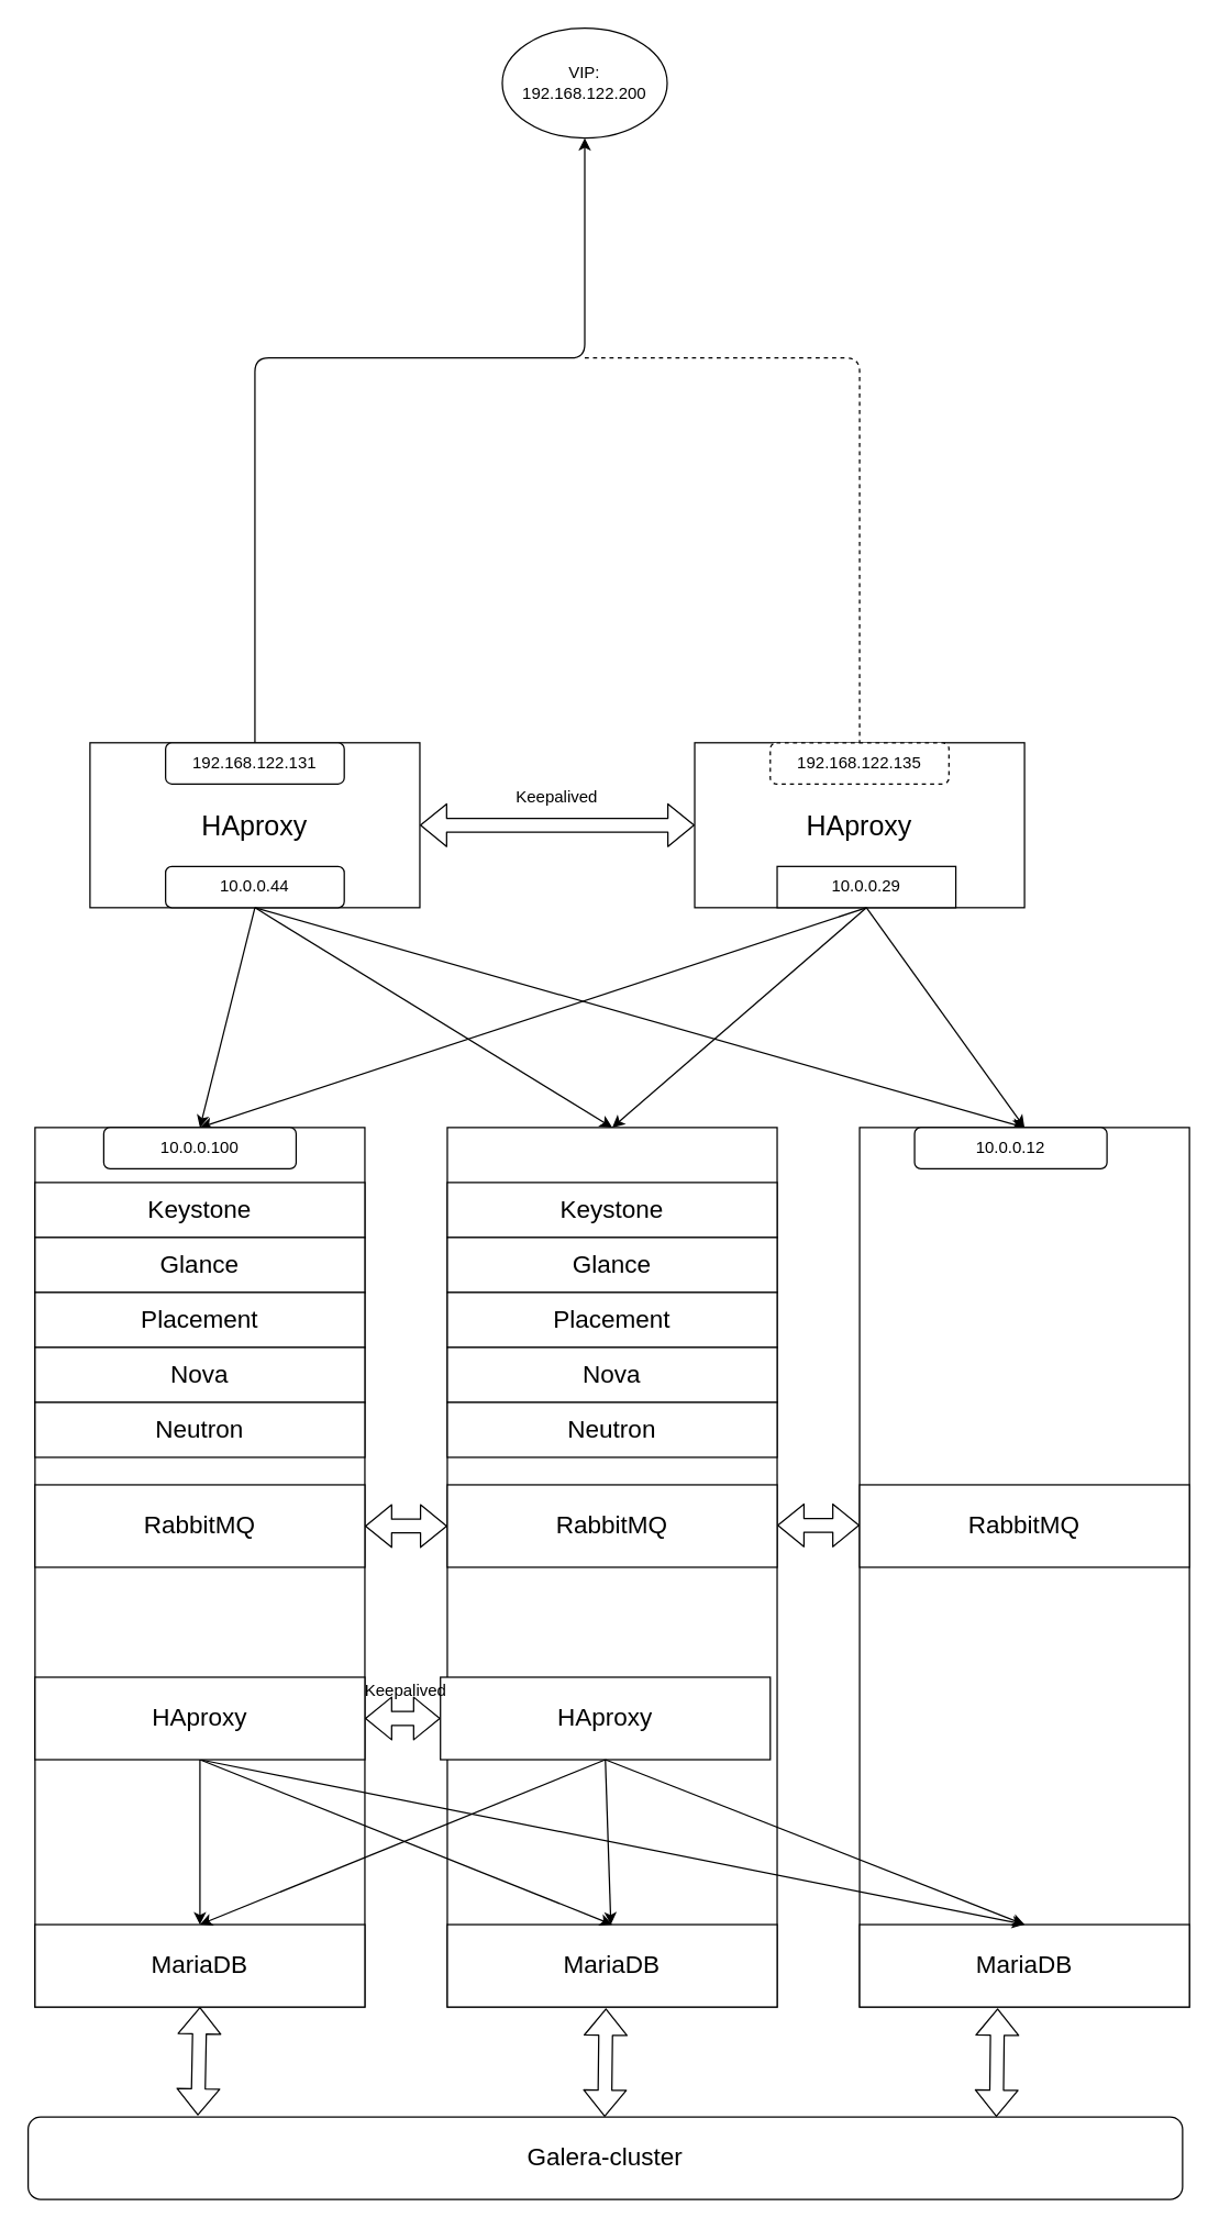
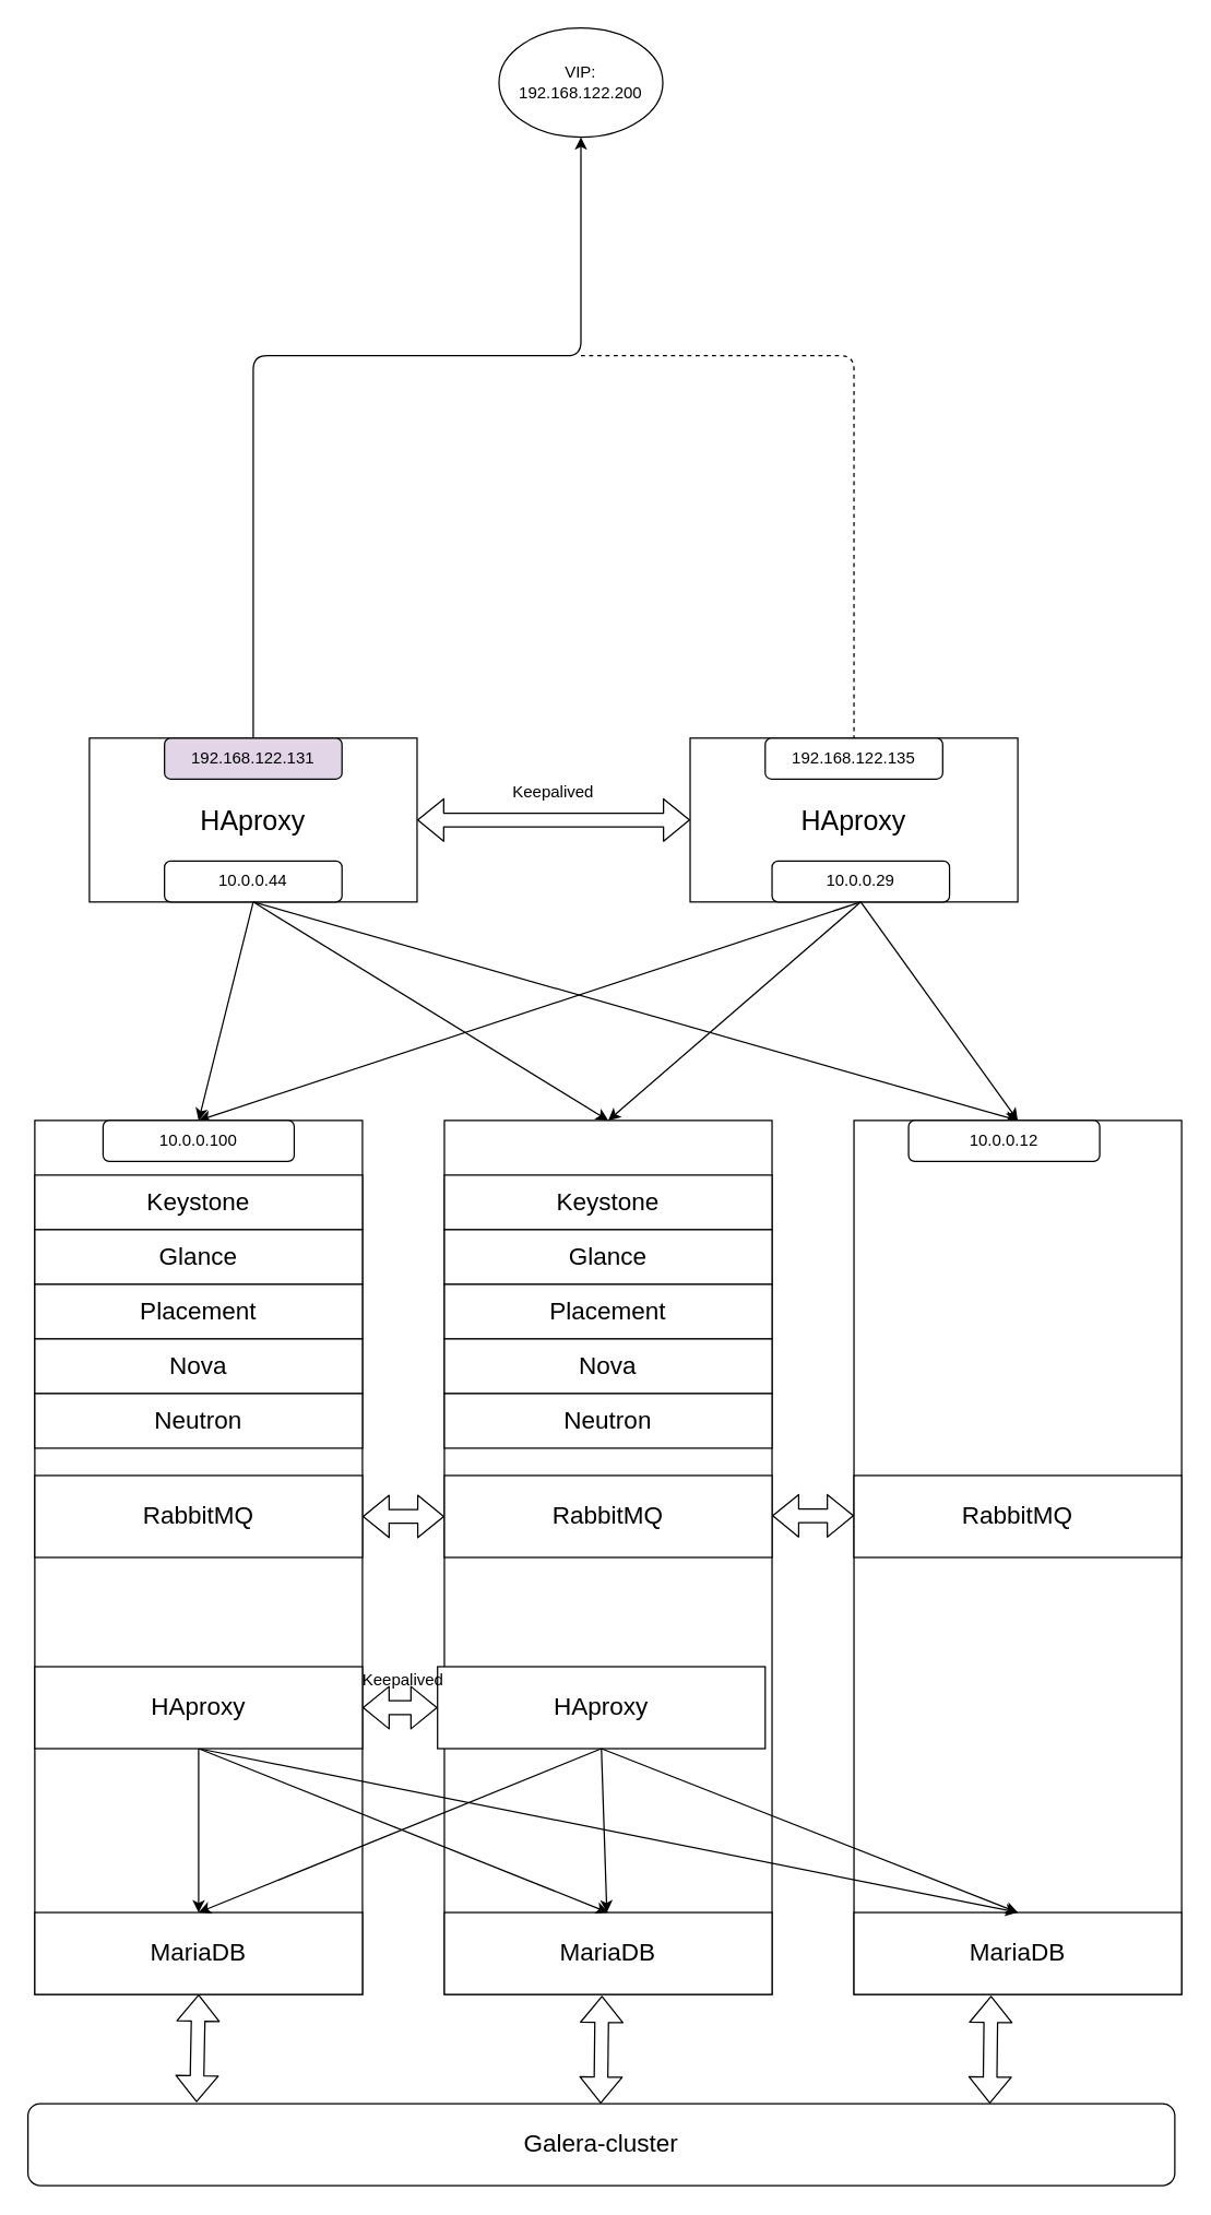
  <mxCell id="0" />
  <mxCell id="1" parent="0" />
  <mxCell id="2" value="&lt;font style=&quot;font-size: 20px&quot;&gt;HAproxy&lt;/font&gt;" style="rounded=0;whiteSpace=wrap;html=1;" vertex="1" parent="1"><mxGeometry x="65" y="540" width="240" height="120" as="geometry" /></mxCell>
  <mxCell id="3" value="&lt;font style=&quot;font-size: 20px&quot;&gt;HAproxy&lt;/font&gt;" style="rounded=0;whiteSpace=wrap;html=1;" vertex="1" parent="1"><mxGeometry x="505" y="540" width="240" height="120" as="geometry" /></mxCell>
- <mxCell id="4" value="192.168.122.131" style="rounded=1;whiteSpace=wrap;html=1;" vertex="1" parent="1"><mxGeometry x="120" y="540" width="130" height="30" as="geometry" /></mxCell>
- <mxCell id="5" value="192.168.122.135" style="rounded=1;whiteSpace=wrap;html=1;dashed=1;" vertex="1" parent="1"><mxGeometry x="560" y="540" width="130" height="30" as="geometry" /></mxCell>
+ <mxCell id="4" value="192.168.122.131" style="rounded=1;whiteSpace=wrap;html=1;fillColor=#e1d5e7;" vertex="1" parent="1"><mxGeometry x="120" y="540" width="130" height="30" as="geometry" /></mxCell>
+ <mxCell id="5" value="192.168.122.135" style="rounded=1;whiteSpace=wrap;html=1;" vertex="1" parent="1"><mxGeometry x="560" y="540" width="130" height="30" as="geometry" /></mxCell>
  <mxCell id="6" value="" style="shape=flexArrow;endArrow=classic;startArrow=classic;html=1;exitX=1;exitY=0.5;exitDx=0;exitDy=0;entryX=0;entryY=0.5;entryDx=0;entryDy=0;" edge="1" parent="1" source="2" target="3"><mxGeometry width="50" height="50" relative="1" as="geometry"><mxPoint x="385" y="770" as="sourcePoint" /><mxPoint x="435" y="720" as="targetPoint" /></mxGeometry></mxCell>
  <mxCell id="7" value="&lt;div&gt;Keepalived&lt;/div&gt;" style="text;html=1;strokeColor=none;fillColor=none;align=center;verticalAlign=middle;whiteSpace=wrap;rounded=0;" vertex="1" parent="1"><mxGeometry x="315" y="570" width="180" height="20" as="geometry" /></mxCell>
  <mxCell id="8" value="" style="endArrow=classic;html=1;exitX=0.5;exitY=0;exitDx=0;exitDy=0;" edge="1" parent="1" source="4"><mxGeometry width="50" height="50" relative="1" as="geometry"><mxPoint x="385" y="690" as="sourcePoint" /><mxPoint x="425" y="100" as="targetPoint" /><Array as="points"><mxPoint x="185" y="260" /><mxPoint x="425" y="260" /></Array></mxGeometry></mxCell>
  <mxCell id="9" value="" style="endArrow=none;dashed=1;html=1;entryX=0.5;entryY=0;entryDx=0;entryDy=0;" edge="1" parent="1" target="5"><mxGeometry width="50" height="50" relative="1" as="geometry"><mxPoint x="425" y="260" as="sourcePoint" /><mxPoint x="435" y="390" as="targetPoint" /><Array as="points"><mxPoint x="625" y="260" /></Array></mxGeometry></mxCell>
  <mxCell id="10" value="VIP:&lt;br&gt;192.168.122.200" style="ellipse;whiteSpace=wrap;html=1;" vertex="1" parent="1"><mxGeometry x="365" y="20" width="120" height="80" as="geometry" /></mxCell>
  <mxCell id="11" value="10.0.0.44" style="rounded=1;whiteSpace=wrap;html=1;" vertex="1" parent="1"><mxGeometry x="120" y="630" width="130" height="30" as="geometry" /></mxCell>
- <mxCell id="12" value="10.0.0.29" style="whiteSpace=wrap;html=1;rounded=0;" vertex="1" parent="1"><mxGeometry x="565" y="630" width="130" height="30" as="geometry" /></mxCell>
+ <mxCell id="12" value="10.0.0.29" style="rounded=1;whiteSpace=wrap;html=1;" vertex="1" parent="1"><mxGeometry x="565" y="630" width="130" height="30" as="geometry" /></mxCell>
  <mxCell id="13" value="" style="rounded=0;whiteSpace=wrap;html=1;" vertex="1" parent="1"><mxGeometry x="25" y="820" width="240" height="640" as="geometry" /></mxCell>
  <mxCell id="14" value="" style="rounded=0;whiteSpace=wrap;html=1;" vertex="1" parent="1"><mxGeometry x="325" y="820" width="240" height="640" as="geometry" /></mxCell>
  <mxCell id="15" value="" style="rounded=0;whiteSpace=wrap;html=1;" vertex="1" parent="1"><mxGeometry x="625" y="820" width="240" height="640" as="geometry" /></mxCell>
  <mxCell id="16" value="" style="endArrow=classic;html=1;exitX=0.5;exitY=1;exitDx=0;exitDy=0;entryX=0.5;entryY=0;entryDx=0;entryDy=0;" edge="1" parent="1" source="11" target="13"><mxGeometry width="50" height="50" relative="1" as="geometry"><mxPoint x="385" y="810" as="sourcePoint" /><mxPoint x="435" y="760" as="targetPoint" /></mxGeometry></mxCell>
  <mxCell id="17" value="" style="endArrow=classic;html=1;entryX=0.5;entryY=0;entryDx=0;entryDy=0;" edge="1" parent="1" target="14"><mxGeometry width="50" height="50" relative="1" as="geometry"><mxPoint x="185" y="660" as="sourcePoint" /><mxPoint x="145" y="810" as="targetPoint" /></mxGeometry></mxCell>
  <mxCell id="18" value="" style="endArrow=classic;html=1;entryX=0.5;entryY=0;entryDx=0;entryDy=0;exitX=0.5;exitY=1;exitDx=0;exitDy=0;" edge="1" parent="1" source="11" target="15"><mxGeometry width="50" height="50" relative="1" as="geometry"><mxPoint x="195" y="670" as="sourcePoint" /><mxPoint x="455" y="830" as="targetPoint" /></mxGeometry></mxCell>
  <mxCell id="19" value="" style="endArrow=classic;html=1;exitX=0.5;exitY=1;exitDx=0;exitDy=0;entryX=0.5;entryY=0;entryDx=0;entryDy=0;" edge="1" parent="1" source="12" target="13"><mxGeometry width="50" height="50" relative="1" as="geometry"><mxPoint x="195" y="670" as="sourcePoint" /><mxPoint x="145" y="820" as="targetPoint" /></mxGeometry></mxCell>
  <mxCell id="20" value="" style="endArrow=classic;html=1;exitX=0.5;exitY=1;exitDx=0;exitDy=0;entryX=0.5;entryY=0;entryDx=0;entryDy=0;" edge="1" parent="1" source="12" target="14"><mxGeometry width="50" height="50" relative="1" as="geometry"><mxPoint x="640" y="670" as="sourcePoint" /><mxPoint x="155" y="830" as="targetPoint" /></mxGeometry></mxCell>
  <mxCell id="21" value="" style="endArrow=classic;html=1;exitX=0.5;exitY=1;exitDx=0;exitDy=0;entryX=0.5;entryY=0;entryDx=0;entryDy=0;" edge="1" parent="1" source="12" target="15"><mxGeometry width="50" height="50" relative="1" as="geometry"><mxPoint x="640" y="670" as="sourcePoint" /><mxPoint x="165" y="840" as="targetPoint" /></mxGeometry></mxCell>
  <mxCell id="22" value="10.0.0.100" style="rounded=1;whiteSpace=wrap;html=1;" vertex="1" parent="1"><mxGeometry x="75" y="820" width="140" height="30" as="geometry" /></mxCell>
  <mxCell id="23" value="10.0.0.12" style="rounded=1;whiteSpace=wrap;html=1;" vertex="1" parent="1"><mxGeometry x="665" y="820" width="140" height="30" as="geometry" /></mxCell>
  <mxCell id="24" value="&lt;font style=&quot;font-size: 18px&quot;&gt;Keystone&lt;/font&gt;" style="rounded=0;whiteSpace=wrap;html=1;" vertex="1" parent="1"><mxGeometry x="25" y="860" width="240" height="40" as="geometry" /></mxCell>
  <mxCell id="25" value="&lt;font style=&quot;font-size: 18px&quot;&gt;Keystone&lt;/font&gt;" style="rounded=0;whiteSpace=wrap;html=1;" vertex="1" parent="1"><mxGeometry x="325" y="860" width="240" height="40" as="geometry" /></mxCell>
  <mxCell id="26" value="&lt;font style=&quot;font-size: 18px;&quot;&gt;Glance&lt;/font&gt;" style="rounded=0;whiteSpace=wrap;html=1;fontSize=18;" vertex="1" parent="1"><mxGeometry x="25" y="900" width="240" height="40" as="geometry" /></mxCell>
  <mxCell id="27" value="Placement" style="rounded=0;whiteSpace=wrap;html=1;fontSize=18;" vertex="1" parent="1"><mxGeometry x="25" y="940" width="240" height="40" as="geometry" /></mxCell>
  <mxCell id="28" value="Nova" style="rounded=0;whiteSpace=wrap;html=1;fontSize=18;" vertex="1" parent="1"><mxGeometry x="25" y="980" width="240" height="40" as="geometry" /></mxCell>
  <mxCell id="29" value="Neutron" style="rounded=0;whiteSpace=wrap;html=1;fontSize=18;" vertex="1" parent="1"><mxGeometry x="25" y="1020" width="240" height="40" as="geometry" /></mxCell>
  <mxCell id="30" value="&lt;font style=&quot;font-size: 18px;&quot;&gt;Glance&lt;/font&gt;" style="rounded=0;whiteSpace=wrap;html=1;fontSize=18;" vertex="1" parent="1"><mxGeometry x="325" y="900" width="240" height="40" as="geometry" /></mxCell>
  <mxCell id="31" value="Placement" style="rounded=0;whiteSpace=wrap;html=1;fontSize=18;" vertex="1" parent="1"><mxGeometry x="325" y="940" width="240" height="40" as="geometry" /></mxCell>
  <mxCell id="32" value="Nova" style="rounded=0;whiteSpace=wrap;html=1;fontSize=18;" vertex="1" parent="1"><mxGeometry x="325" y="980" width="240" height="40" as="geometry" /></mxCell>
  <mxCell id="33" value="Neutron" style="rounded=0;whiteSpace=wrap;html=1;fontSize=18;" vertex="1" parent="1"><mxGeometry x="325" y="1020" width="240" height="40" as="geometry" /></mxCell>
  <mxCell id="34" value="MariaDB" style="rounded=0;whiteSpace=wrap;html=1;fontSize=18;" vertex="1" parent="1"><mxGeometry x="25" y="1400" width="240" height="60" as="geometry" /></mxCell>
  <mxCell id="35" value="MariaDB" style="rounded=0;whiteSpace=wrap;html=1;fontSize=18;" vertex="1" parent="1"><mxGeometry x="325" y="1400" width="240" height="60" as="geometry" /></mxCell>
  <mxCell id="36" value="MariaDB" style="rounded=0;whiteSpace=wrap;html=1;fontSize=18;" vertex="1" parent="1"><mxGeometry x="625" y="1400" width="240" height="60" as="geometry" /></mxCell>
  <mxCell id="37" value="HAproxy" style="rounded=0;whiteSpace=wrap;html=1;fontSize=18;" vertex="1" parent="1"><mxGeometry x="320" y="1220" width="240" height="60" as="geometry" /></mxCell>
  <mxCell id="38" value="" style="shape=flexArrow;endArrow=classic;startArrow=classic;html=1;fontSize=18;exitX=1;exitY=0.5;exitDx=0;exitDy=0;entryX=0;entryY=0.5;entryDx=0;entryDy=0;" edge="1" parent="1" source="51" target="37"><mxGeometry width="50" height="50" relative="1" as="geometry"><mxPoint x="385" y="1050" as="sourcePoint" /><mxPoint x="435" y="1000" as="targetPoint" /></mxGeometry></mxCell>
  <mxCell id="39" value="Keepalived" style="text;html=1;strokeColor=none;fillColor=none;align=center;verticalAlign=middle;whiteSpace=wrap;rounded=0;fontSize=12;" vertex="1" parent="1"><mxGeometry x="275" y="1220" width="40" height="20" as="geometry" /></mxCell>
  <mxCell id="40" value="" style="endArrow=classic;html=1;fontSize=12;entryX=0.5;entryY=0;entryDx=0;entryDy=0;exitX=0.5;exitY=1;exitDx=0;exitDy=0;" edge="1" parent="1" source="51" target="34"><mxGeometry width="50" height="50" relative="1" as="geometry"><mxPoint x="-65" y="1290" as="sourcePoint" /><mxPoint x="435" y="1110" as="targetPoint" /></mxGeometry></mxCell>
  <mxCell id="41" value="" style="endArrow=classic;html=1;fontSize=12;entryX=0.5;entryY=0;entryDx=0;entryDy=0;exitX=0.5;exitY=1;exitDx=0;exitDy=0;" edge="1" parent="1" source="51" target="35"><mxGeometry width="50" height="50" relative="1" as="geometry"><mxPoint x="155" y="1240" as="sourcePoint" /><mxPoint x="155" y="1410" as="targetPoint" /></mxGeometry></mxCell>
  <mxCell id="42" value="" style="endArrow=classic;html=1;fontSize=12;exitX=0.5;exitY=1;exitDx=0;exitDy=0;entryX=0.5;entryY=0;entryDx=0;entryDy=0;" edge="1" parent="1" source="51" target="36"><mxGeometry width="50" height="50" relative="1" as="geometry"><mxPoint x="155" y="1240" as="sourcePoint" /><mxPoint x="155" y="1410" as="targetPoint" /></mxGeometry></mxCell>
  <mxCell id="43" value="" style="endArrow=classic;html=1;fontSize=12;exitX=0.5;exitY=1;exitDx=0;exitDy=0;entryX=0.5;entryY=0;entryDx=0;entryDy=0;" edge="1" parent="1" source="37" target="34"><mxGeometry width="50" height="50" relative="1" as="geometry"><mxPoint x="155" y="1240" as="sourcePoint" /><mxPoint x="155" y="1410" as="targetPoint" /></mxGeometry></mxCell>
  <mxCell id="44" value="" style="endArrow=classic;html=1;fontSize=12;exitX=0.5;exitY=1;exitDx=0;exitDy=0;" edge="1" parent="1" source="37" target="35"><mxGeometry width="50" height="50" relative="1" as="geometry"><mxPoint x="455" y="1240" as="sourcePoint" /><mxPoint x="155" y="1410" as="targetPoint" /></mxGeometry></mxCell>
  <mxCell id="45" value="" style="endArrow=classic;html=1;fontSize=12;exitX=0.5;exitY=1;exitDx=0;exitDy=0;entryX=0.5;entryY=0;entryDx=0;entryDy=0;" edge="1" parent="1" source="37" target="36"><mxGeometry width="50" height="50" relative="1" as="geometry"><mxPoint x="455" y="1240" as="sourcePoint" /><mxPoint x="455" y="1410" as="targetPoint" /></mxGeometry></mxCell>
  <mxCell id="46" value="&lt;font style=&quot;font-size: 18px&quot;&gt;RabbitMQ&lt;/font&gt;" style="rounded=0;whiteSpace=wrap;html=1;fontSize=12;" vertex="1" parent="1"><mxGeometry x="25" y="1080" width="240" height="60" as="geometry" /></mxCell>
  <mxCell id="47" style="edgeStyle=orthogonalEdgeStyle;rounded=0;orthogonalLoop=1;jettySize=auto;html=1;exitX=0.5;exitY=1;exitDx=0;exitDy=0;fontSize=12;" edge="1" parent="1" source="46" target="46"><mxGeometry relative="1" as="geometry" /></mxCell>
  <mxCell id="48" value="&lt;font style=&quot;font-size: 18px&quot;&gt;RabbitMQ&lt;/font&gt;" style="rounded=0;whiteSpace=wrap;html=1;fontSize=12;" vertex="1" parent="1"><mxGeometry x="325" y="1080" width="240" height="60" as="geometry" /></mxCell>
  <mxCell id="49" value="&lt;font style=&quot;font-size: 18px&quot;&gt;RabbitMQ&lt;/font&gt;" style="rounded=0;whiteSpace=wrap;html=1;fontSize=12;" vertex="1" parent="1"><mxGeometry x="625" y="1080" width="240" height="60" as="geometry" /></mxCell>
  <mxCell id="50" value="&lt;font style=&quot;font-size: 18px&quot;&gt;Galera-cluster&lt;/font&gt;" style="rounded=1;whiteSpace=wrap;html=1;fillColor=none;fontSize=12;" vertex="1" parent="1"><mxGeometry x="20" y="1540" width="840" height="60" as="geometry" /></mxCell>
  <mxCell id="51" value="HAproxy" style="rounded=0;whiteSpace=wrap;html=1;fontSize=18;" vertex="1" parent="1"><mxGeometry x="25" y="1220" width="240" height="60" as="geometry" /></mxCell>
  <mxCell id="52" value="" style="shape=flexArrow;endArrow=classic;startArrow=classic;html=1;fontSize=12;exitX=0.147;exitY=-0.017;exitDx=0;exitDy=0;exitPerimeter=0;entryX=0.5;entryY=1;entryDx=0;entryDy=0;" edge="1" parent="1" source="50" target="34"><mxGeometry width="50" height="50" relative="1" as="geometry"><mxPoint x="365" y="1260" as="sourcePoint" /><mxPoint x="415" y="1210" as="targetPoint" /></mxGeometry></mxCell>
  <mxCell id="53" value="" style="shape=flexArrow;endArrow=classic;startArrow=classic;html=1;fontSize=12;exitX=0.147;exitY=-0.017;exitDx=0;exitDy=0;exitPerimeter=0;entryX=0.5;entryY=1;entryDx=0;entryDy=0;" edge="1" parent="1"><mxGeometry width="50" height="50" relative="1" as="geometry"><mxPoint x="439.5" y="1540" as="sourcePoint" /><mxPoint x="440.43" y="1461.02" as="targetPoint" /></mxGeometry></mxCell>
  <mxCell id="54" value="" style="shape=flexArrow;endArrow=classic;startArrow=classic;html=1;fontSize=12;exitX=0.147;exitY=-0.017;exitDx=0;exitDy=0;exitPerimeter=0;entryX=0.5;entryY=1;entryDx=0;entryDy=0;" edge="1" parent="1"><mxGeometry width="50" height="50" relative="1" as="geometry"><mxPoint x="724.5" y="1540" as="sourcePoint" /><mxPoint x="725.43" y="1461.02" as="targetPoint" /></mxGeometry></mxCell>
  <mxCell id="55" value="" style="shape=flexArrow;endArrow=classic;startArrow=classic;html=1;fontSize=12;exitX=1;exitY=0.5;exitDx=0;exitDy=0;entryX=0;entryY=0.5;entryDx=0;entryDy=0;" edge="1" parent="1" source="46" target="48"><mxGeometry width="50" height="50" relative="1" as="geometry"><mxPoint x="365" y="1260" as="sourcePoint" /><mxPoint x="415" y="1210" as="targetPoint" /></mxGeometry></mxCell>
  <mxCell id="56" value="" style="shape=flexArrow;endArrow=classic;startArrow=classic;html=1;fontSize=12;exitX=1;exitY=0.5;exitDx=0;exitDy=0;entryX=0;entryY=0.5;entryDx=0;entryDy=0;" edge="1" parent="1"><mxGeometry width="50" height="50" relative="1" as="geometry"><mxPoint x="565" y="1109.5" as="sourcePoint" /><mxPoint x="625" y="1109.5" as="targetPoint" /></mxGeometry></mxCell>
